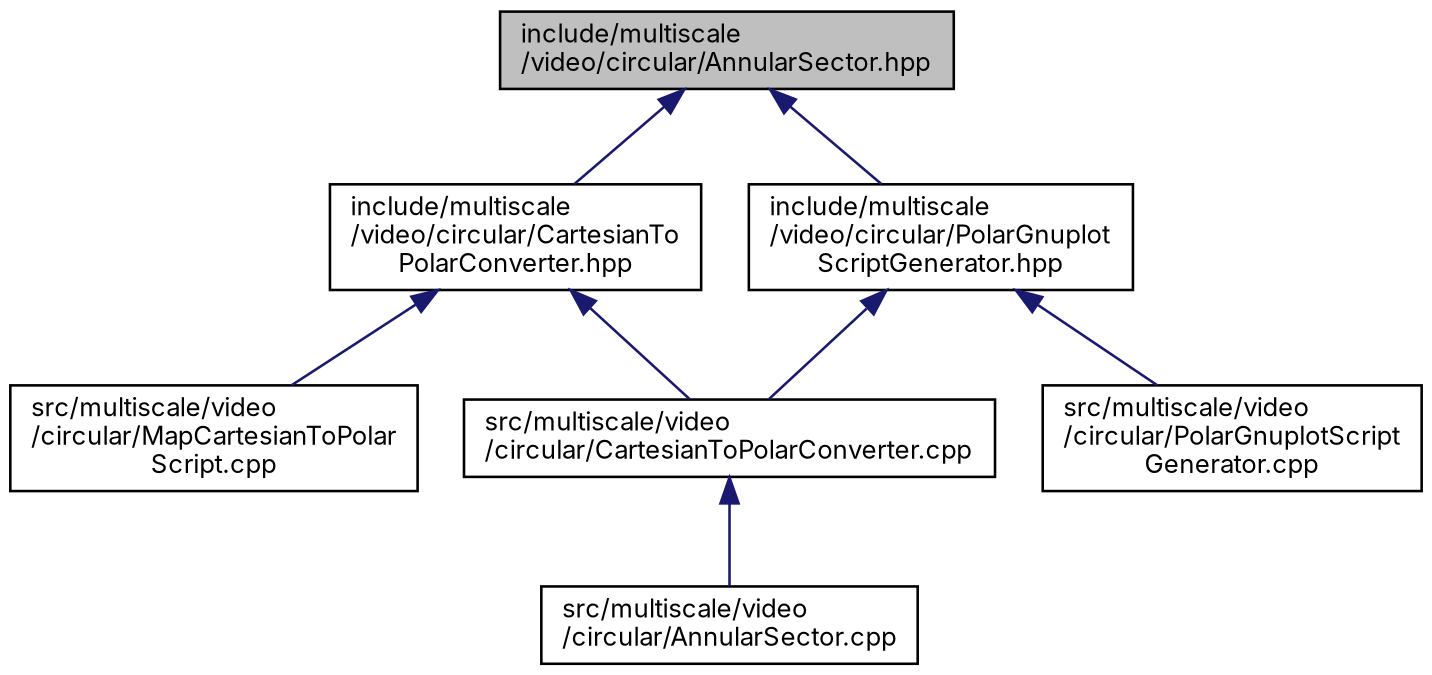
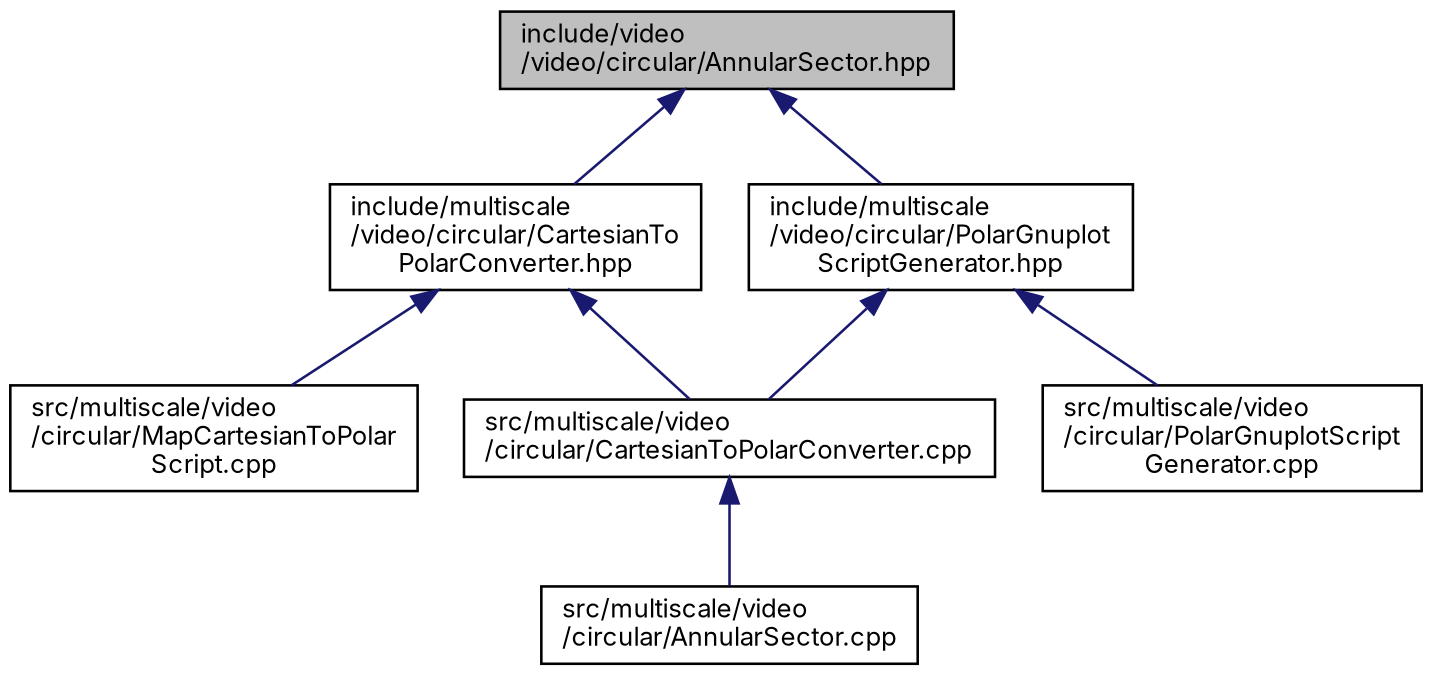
  digraph {
    fontname=Inter
    node [color=black fillcolor=white fontname=Inter fontsize=10 shape=record style=filled]
    edge [color=midnightblue dir=back fontname=Inter fontsize=10 labelfontname=Helvetica labelfontsize=10 style=solid]
-   n1 [fillcolor=grey75 fontcolor=black height=0.2 label="include/multiscale\l/video/circular/AnnularSector.hpp" width=0.4]
+   n1 [fillcolor=grey75 fontcolor=black height=0.2 label="include/video\l/video/circular/AnnularSector.hpp" width=0.4]
    n2 [height=0.2 label="include/multiscale\l/video/circular/CartesianTo\lPolarConverter.hpp" width=0.4]
    n3 [height=0.2 label="include/multiscale\l/video/circular/PolarGnuplot\lScriptGenerator.hpp" width=0.4]
    n4 [height=0.2 label="src/multiscale/video\l/circular/CartesianToPolarConverter.cpp" width=0.4]
    n5 [height=0.2 label="src/multiscale/video\l/circular/MapCartesianToPolar\lScript.cpp" width=0.4]
    n6 [height=0.2 label="src/multiscale/video\l/circular/PolarGnuplotScript\lGenerator.cpp" width=0.4]
    n7 [height=0.2 label="src/multiscale/video\l/circular/AnnularSector.cpp" width=0.4]
    n1 -> n2
    n1 -> n3
    n2 -> n4
    n2 -> n5
    n3 -> n4
    n3 -> n6
    n4 -> n7
  }
